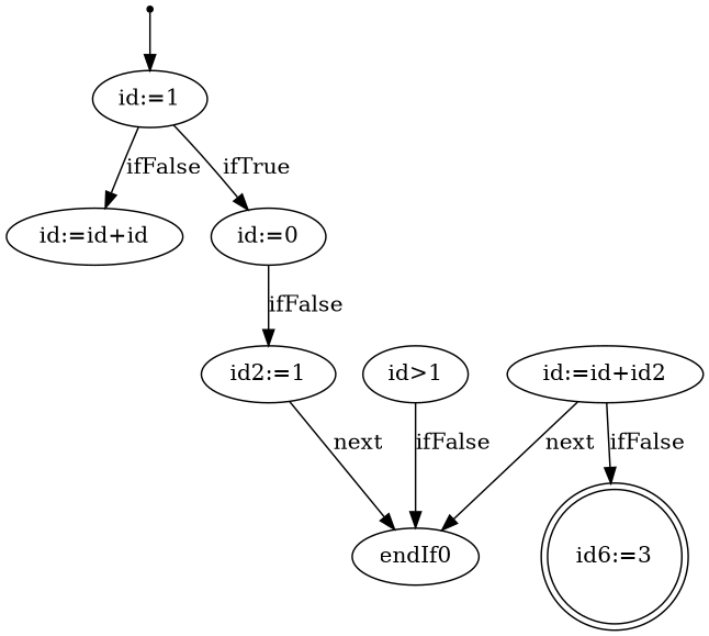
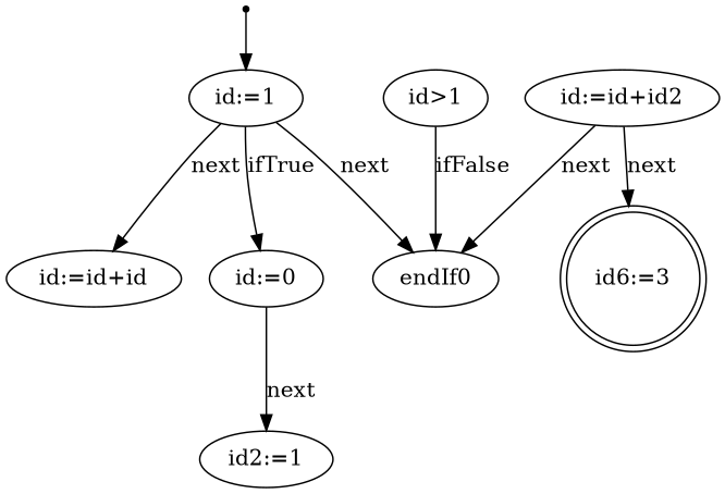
  digraph {
    inic [shape=point]
    n2 [label="id:=1"]
    n3 [label="id:=id+id"]
    n4 [label="id:=0"]
    n5 [label="id>1"]
    n6 [label=endIf0]
    n7 [label="id2:=1"]
    n8 [label="id:=id+id2"]
    n9 [label="id6:=3" shape=doublecircle]
    inic -> n2
-   n2 -> n3 [label=ifFalse]
+   n2 -> n3 [label=next]
    n2 -> n4 [label=ifTrue]
-   n4 -> n7 [label=ifFalse]
+   n4 -> n7 [label=next]
    n5 -> n6 [label=ifFalse]
-   n7 -> n6 [label=next]
+   n2 -> n6 [label=next]
    n8 -> n6 [label=next]
-   n8 -> n9 [label=ifFalse]
+   n8 -> n9 [label=next]
  }
